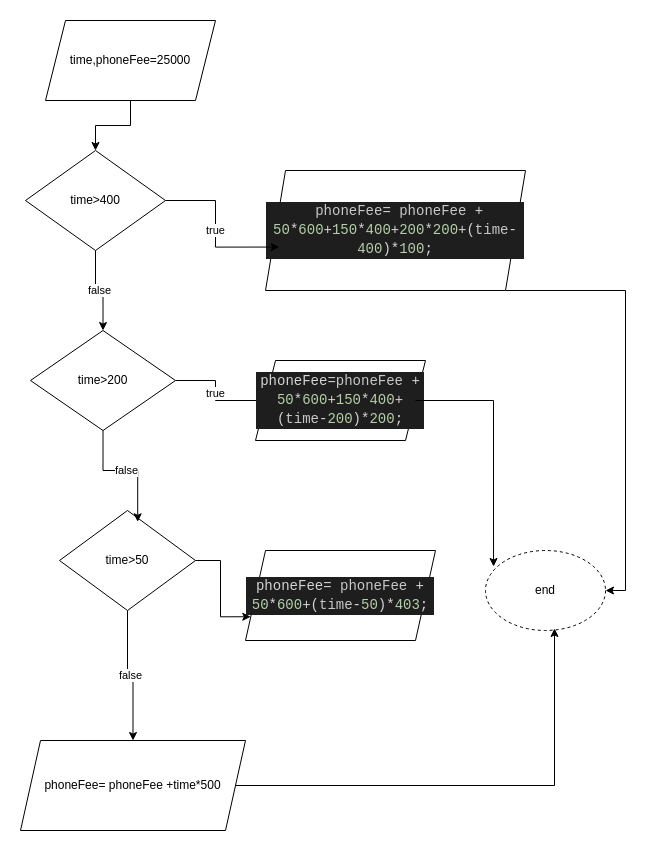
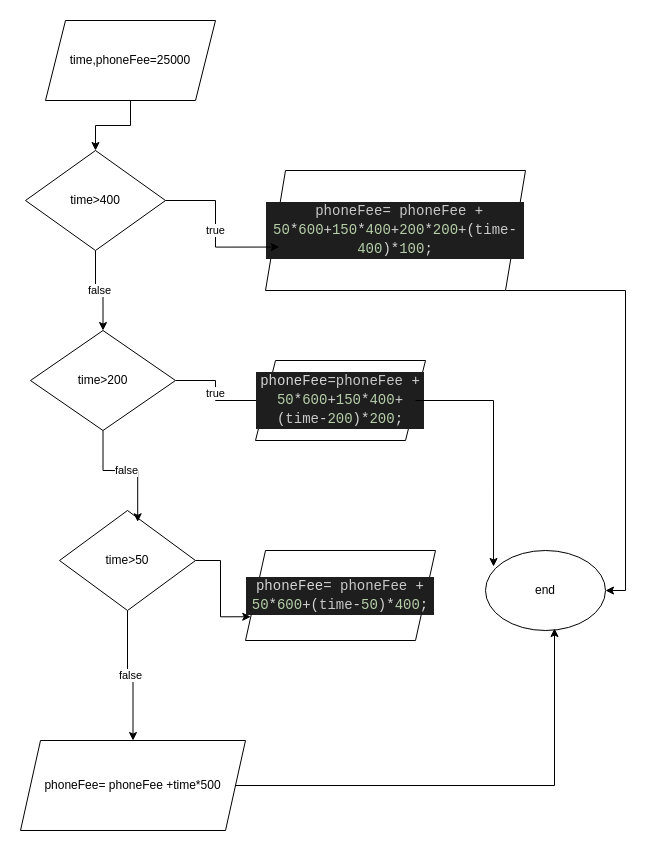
  <mxCell id="0" />
  <mxCell id="1" parent="0" />
  <mxCell id="2" style="edgeStyle=orthogonalEdgeStyle;rounded=0;orthogonalLoop=1;jettySize=auto;html=1;entryX=0.5;entryY=0;entryDx=0;entryDy=0;" parent="1" source="3" target="5" edge="1"><mxGeometry relative="1" as="geometry" /></mxCell>
  <mxCell id="3" value="time,phoneFee=25000" style="shape=parallelogram;perimeter=parallelogramPerimeter;whiteSpace=wrap;html=1;fixedSize=1;" parent="1" vertex="1"><mxGeometry x="45" y="20" width="170" height="80" as="geometry" /></mxCell>
  <mxCell id="4" value="false" style="edgeStyle=orthogonalEdgeStyle;rounded=0;orthogonalLoop=1;jettySize=auto;html=1;entryX=0.5;entryY=0;entryDx=0;entryDy=0;" parent="1" source="5" target="8" edge="1"><mxGeometry relative="1" as="geometry" /></mxCell>
  <mxCell id="5" value="time&amp;gt;400" style="rhombus;whiteSpace=wrap;html=1;" parent="1" vertex="1"><mxGeometry x="25" y="150" width="140" height="100" as="geometry" /></mxCell>
  <mxCell id="6" style="edgeStyle=orthogonalEdgeStyle;rounded=0;orthogonalLoop=1;jettySize=auto;html=1;entryX=0;entryY=0.5;entryDx=0;entryDy=0;" parent="1" source="8" target="12" edge="1"><mxGeometry relative="1" as="geometry" /></mxCell>
  <mxCell id="7" value="true" style="edgeLabel;html=1;align=center;verticalAlign=middle;resizable=0;points=[];" parent="6" vertex="1" connectable="0"><mxGeometry x="-0.05" y="-1" relative="1" as="geometry"><mxPoint as="offset" /></mxGeometry></mxCell>
  <mxCell id="8" value="time&amp;gt;200" style="rhombus;whiteSpace=wrap;html=1;" parent="1" vertex="1"><mxGeometry x="30" y="330" width="145" height="100" as="geometry" /></mxCell>
  <mxCell id="9" value="phoneFee= phoneFee +time*500" style="shape=parallelogram;perimeter=parallelogramPerimeter;whiteSpace=wrap;html=1;fixedSize=1;" parent="1" vertex="1"><mxGeometry x="20" y="740" width="225" height="90" as="geometry" /></mxCell>
  <mxCell id="10" style="edgeStyle=orthogonalEdgeStyle;rounded=0;orthogonalLoop=1;jettySize=auto;html=1;entryX=1;entryY=0.5;entryDx=0;entryDy=0;" edge="1" parent="1" source="11" target="14"><mxGeometry relative="1" as="geometry"><Array as="points"><mxPoint x="625" y="290" /><mxPoint x="625" y="590" /></Array></mxGeometry></mxCell>
  <mxCell id="11" value="&lt;div style=&quot;color: rgb(212, 212, 212); background-color: rgb(30, 30, 30); font-family: Consolas, &amp;quot;Courier New&amp;quot;, monospace; font-weight: normal; font-size: 14px; line-height: 19px;&quot;&gt;&lt;div&gt;&amp;nbsp;&lt;span style=&quot;color: #c8c8c8;&quot;&gt;phoneFee&lt;/span&gt;&lt;span style=&quot;color: #d4d4d4;&quot;&gt;= &lt;/span&gt;&lt;span style=&quot;color: #c8c8c8;&quot;&gt;phoneFee&lt;/span&gt;&lt;span style=&quot;color: #d4d4d4;&quot;&gt; + &lt;/span&gt;&lt;span style=&quot;color: #b5cea8;&quot;&gt;50&lt;/span&gt;&lt;span style=&quot;color: #d4d4d4;&quot;&gt;*&lt;/span&gt;&lt;span style=&quot;color: #b5cea8;&quot;&gt;600&lt;/span&gt;&lt;span style=&quot;color: #d4d4d4;&quot;&gt;+&lt;/span&gt;&lt;span style=&quot;color: #b5cea8;&quot;&gt;150&lt;/span&gt;&lt;span style=&quot;color: #d4d4d4;&quot;&gt;*&lt;/span&gt;&lt;span style=&quot;color: #b5cea8;&quot;&gt;400&lt;/span&gt;&lt;span style=&quot;color: #d4d4d4;&quot;&gt;+&lt;/span&gt;&lt;span style=&quot;color: #b5cea8;&quot;&gt;200&lt;/span&gt;&lt;span style=&quot;color: #d4d4d4;&quot;&gt;*&lt;/span&gt;&lt;span style=&quot;color: #b5cea8;&quot;&gt;200&lt;/span&gt;&lt;span style=&quot;color: #d4d4d4;&quot;&gt;+(&lt;/span&gt;&lt;span style=&quot;color: #c8c8c8;&quot;&gt;time&lt;/span&gt;&lt;span style=&quot;color: #d4d4d4;&quot;&gt;-&lt;/span&gt;&lt;span style=&quot;color: #b5cea8;&quot;&gt;400&lt;/span&gt;&lt;span style=&quot;color: #d4d4d4;&quot;&gt;)*&lt;/span&gt;&lt;span style=&quot;color: #b5cea8;&quot;&gt;100&lt;/span&gt;&lt;span style=&quot;color: #d4d4d4;&quot;&gt;;&lt;/span&gt;&lt;/div&gt;&lt;/div&gt;" style="shape=parallelogram;perimeter=parallelogramPerimeter;whiteSpace=wrap;html=1;fixedSize=1;" parent="1" vertex="1"><mxGeometry x="265" y="170" width="260" height="120" as="geometry" /></mxCell>
  <mxCell id="12" value="&lt;div style=&quot;color: rgb(212, 212, 212); background-color: rgb(30, 30, 30); font-family: Consolas, &amp;quot;Courier New&amp;quot;, monospace; font-weight: normal; font-size: 14px; line-height: 19px;&quot;&gt;&lt;div&gt;phoneFee&lt;span style=&quot;color: #d4d4d4;&quot;&gt;=&lt;/span&gt;&lt;span style=&quot;color: #c8c8c8;&quot;&gt;phoneFee&lt;/span&gt;&lt;span style=&quot;color: #d4d4d4;&quot;&gt; + &lt;/span&gt;&lt;span style=&quot;color: #b5cea8;&quot;&gt;50&lt;/span&gt;&lt;span style=&quot;color: #d4d4d4;&quot;&gt;*&lt;/span&gt;&lt;span style=&quot;color: #b5cea8;&quot;&gt;600&lt;/span&gt;&lt;span style=&quot;color: #d4d4d4;&quot;&gt;+&lt;/span&gt;&lt;span style=&quot;color: #b5cea8;&quot;&gt;150&lt;/span&gt;&lt;span style=&quot;color: #d4d4d4;&quot;&gt;*&lt;/span&gt;&lt;span style=&quot;color: #b5cea8;&quot;&gt;400&lt;/span&gt;&lt;span style=&quot;color: #d4d4d4;&quot;&gt;+(&lt;/span&gt;&lt;span style=&quot;color: #c8c8c8;&quot;&gt;time&lt;/span&gt;&lt;span style=&quot;color: #d4d4d4;&quot;&gt;-&lt;/span&gt;&lt;span style=&quot;color: #b5cea8;&quot;&gt;200&lt;/span&gt;&lt;span style=&quot;color: #d4d4d4;&quot;&gt;)*&lt;/span&gt;&lt;span style=&quot;color: #b5cea8;&quot;&gt;200&lt;/span&gt;&lt;span style=&quot;color: #d4d4d4;&quot;&gt;;&lt;/span&gt;&lt;/div&gt;&lt;/div&gt;" style="shape=parallelogram;perimeter=parallelogramPerimeter;whiteSpace=wrap;html=1;fixedSize=1;" parent="1" vertex="1"><mxGeometry x="255" y="360" width="170" height="80" as="geometry" /></mxCell>
  <mxCell id="13" value="true" style="edgeStyle=orthogonalEdgeStyle;rounded=0;orthogonalLoop=1;jettySize=auto;html=1;entryX=0.053;entryY=0.638;entryDx=0;entryDy=0;entryPerimeter=0;" parent="1" source="5" target="11" edge="1"><mxGeometry relative="1" as="geometry" /></mxCell>
- <mxCell id="14" value="end" style="ellipse;whiteSpace=wrap;html=1;dashed=1;" parent="1" vertex="1"><mxGeometry x="485" y="550" width="120" height="80" as="geometry" /></mxCell>
+ <mxCell id="14" value="end" style="ellipse;whiteSpace=wrap;html=1;" parent="1" vertex="1"><mxGeometry x="485" y="550" width="120" height="80" as="geometry" /></mxCell>
  <mxCell id="15" style="edgeStyle=orthogonalEdgeStyle;rounded=0;orthogonalLoop=1;jettySize=auto;html=1;entryX=0.067;entryY=0.2;entryDx=0;entryDy=0;entryPerimeter=0;" parent="1" source="12" target="14" edge="1"><mxGeometry relative="1" as="geometry" /></mxCell>
  <mxCell id="16" value="false" style="edgeStyle=orthogonalEdgeStyle;rounded=0;orthogonalLoop=1;jettySize=auto;html=1;entryX=0.5;entryY=0;entryDx=0;entryDy=0;" edge="1" parent="1" source="18" target="9"><mxGeometry relative="1" as="geometry" /></mxCell>
  <mxCell id="17" style="edgeStyle=orthogonalEdgeStyle;rounded=0;orthogonalLoop=1;jettySize=auto;html=1;entryX=0;entryY=0.75;entryDx=0;entryDy=0;" edge="1" parent="1" source="18" target="21"><mxGeometry relative="1" as="geometry" /></mxCell>
  <mxCell id="18" value="time&amp;gt;50" style="rhombus;whiteSpace=wrap;html=1;" vertex="1" parent="1"><mxGeometry x="59" y="510" width="136" height="100" as="geometry" /></mxCell>
  <mxCell id="19" value="false" style="edgeStyle=orthogonalEdgeStyle;rounded=0;orthogonalLoop=1;jettySize=auto;html=1;entryX=0.575;entryY=0.113;entryDx=0;entryDy=0;entryPerimeter=0;" edge="1" parent="1" source="8" target="18"><mxGeometry relative="1" as="geometry" /></mxCell>
  <mxCell id="20" style="edgeStyle=orthogonalEdgeStyle;rounded=0;orthogonalLoop=1;jettySize=auto;html=1;entryX=0.575;entryY=0.975;entryDx=0;entryDy=0;entryPerimeter=0;" edge="1" parent="1" source="9" target="14"><mxGeometry relative="1" as="geometry" /></mxCell>
- <mxCell id="21" value="&lt;div style=&quot;color: rgb(212, 212, 212); background-color: rgb(30, 30, 30); font-family: Consolas, &amp;quot;Courier New&amp;quot;, monospace; font-weight: normal; font-size: 14px; line-height: 19px;&quot;&gt;&lt;div&gt;phoneFee&lt;span style=&quot;color: #d4d4d4;&quot;&gt;= &lt;/span&gt;&lt;span style=&quot;color: #c8c8c8;&quot;&gt;phoneFee&lt;/span&gt;&lt;span style=&quot;color: #d4d4d4;&quot;&gt; + &lt;/span&gt;&lt;span style=&quot;color: #b5cea8;&quot;&gt;50&lt;/span&gt;&lt;span style=&quot;color: #d4d4d4;&quot;&gt;*&lt;/span&gt;&lt;span style=&quot;color: #b5cea8;&quot;&gt;600&lt;/span&gt;&lt;span style=&quot;color: #d4d4d4;&quot;&gt;+(&lt;/span&gt;&lt;span style=&quot;color: #c8c8c8;&quot;&gt;time&lt;/span&gt;&lt;span style=&quot;color: #d4d4d4;&quot;&gt;-&lt;/span&gt;&lt;span style=&quot;color: #b5cea8;&quot;&gt;50&lt;/span&gt;&lt;span style=&quot;color: #d4d4d4;&quot;&gt;)*&lt;/span&gt;&lt;span style=&quot;color: #b5cea8;&quot;&gt;403&lt;/span&gt;&lt;span style=&quot;color: #d4d4d4;&quot;&gt;;&lt;/span&gt;&lt;/div&gt;&lt;/div&gt;" style="shape=parallelogram;perimeter=parallelogramPerimeter;whiteSpace=wrap;html=1;fixedSize=1;" vertex="1" parent="1"><mxGeometry x="245" y="550" width="190" height="90" as="geometry" /></mxCell>
+ <mxCell id="21" value="&lt;div style=&quot;color: rgb(212, 212, 212); background-color: rgb(30, 30, 30); font-family: Consolas, &amp;quot;Courier New&amp;quot;, monospace; font-weight: normal; font-size: 14px; line-height: 19px;&quot;&gt;&lt;div&gt;phoneFee&lt;span style=&quot;color: #d4d4d4;&quot;&gt;= &lt;/span&gt;&lt;span style=&quot;color: #c8c8c8;&quot;&gt;phoneFee&lt;/span&gt;&lt;span style=&quot;color: #d4d4d4;&quot;&gt; + &lt;/span&gt;&lt;span style=&quot;color: #b5cea8;&quot;&gt;50&lt;/span&gt;&lt;span style=&quot;color: #d4d4d4;&quot;&gt;*&lt;/span&gt;&lt;span style=&quot;color: #b5cea8;&quot;&gt;600&lt;/span&gt;&lt;span style=&quot;color: #d4d4d4;&quot;&gt;+(&lt;/span&gt;&lt;span style=&quot;color: #c8c8c8;&quot;&gt;time&lt;/span&gt;&lt;span style=&quot;color: #d4d4d4;&quot;&gt;-&lt;/span&gt;&lt;span style=&quot;color: #b5cea8;&quot;&gt;50&lt;/span&gt;&lt;span style=&quot;color: #d4d4d4;&quot;&gt;)*&lt;/span&gt;&lt;span style=&quot;color: #b5cea8;&quot;&gt;400&lt;/span&gt;&lt;span style=&quot;color: #d4d4d4;&quot;&gt;;&lt;/span&gt;&lt;/div&gt;&lt;/div&gt;" style="shape=parallelogram;perimeter=parallelogramPerimeter;whiteSpace=wrap;html=1;fixedSize=1;" vertex="1" parent="1"><mxGeometry x="245" y="550" width="190" height="90" as="geometry" /></mxCell>
